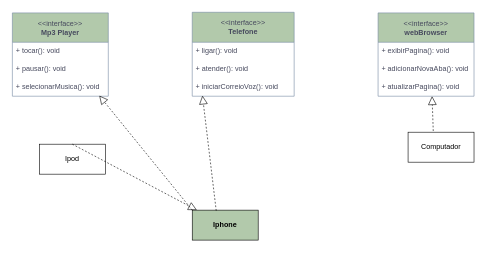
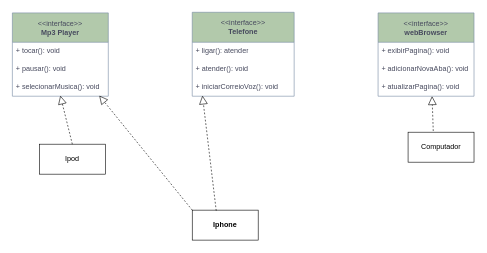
  <mxCell id="0" />
  <mxCell id="1" parent="0" />
  <mxCell id="2" value="&lt;span style=&quot;text-align: justify;&quot;&gt;&amp;lt;&amp;lt;interface&amp;gt;&amp;gt;&lt;br&gt;&lt;/span&gt;&lt;b&gt;Mp3 Player&lt;/b&gt;" style="swimlane;fontStyle=0;childLayout=stackLayout;horizontal=1;startSize=49;horizontalStack=0;resizeParent=1;resizeParentMax=0;resizeLast=0;collapsible=1;marginBottom=0;whiteSpace=wrap;html=1;labelBackgroundColor=none;fillColor=#B2C9AB;strokeColor=#788AA3;fontColor=#46495D;" vertex="1" parent="1"><mxGeometry y="21" width="160" height="139" as="geometry" x="20"><mxRectangle x="250" y="121" width="60" height="30" as="alternateBounds" /></mxGeometry></mxCell>
  <mxCell id="3" value="+ tocar(): void" style="text;strokeColor=none;fillColor=none;align=left;verticalAlign=middle;spacingLeft=4;spacingRight=4;overflow=hidden;points=[[0,0.5],[1,0.5]];portConstraint=eastwest;rotatable=0;whiteSpace=wrap;html=1;labelBackgroundColor=none;fontColor=#46495D;" vertex="1" parent="2"><mxGeometry y="49" width="160" height="30" as="geometry" /></mxCell>
  <mxCell id="4" value="+ pausar(): void" style="text;strokeColor=none;fillColor=none;align=left;verticalAlign=middle;spacingLeft=4;spacingRight=4;overflow=hidden;points=[[0,0.5],[1,0.5]];portConstraint=eastwest;rotatable=0;whiteSpace=wrap;html=1;labelBackgroundColor=none;fontColor=#46495D;" vertex="1" parent="2"><mxGeometry y="79" width="160" height="30" as="geometry" /></mxCell>
  <mxCell id="5" value="+ selecionarMusica(): void" style="text;strokeColor=none;fillColor=none;align=left;verticalAlign=middle;spacingLeft=4;spacingRight=4;overflow=hidden;points=[[0,0.5],[1,0.5]];portConstraint=eastwest;rotatable=0;whiteSpace=wrap;html=1;labelBackgroundColor=none;fontColor=#46495D;" vertex="1" parent="2"><mxGeometry y="109" width="160" height="30" as="geometry" /></mxCell>
  <mxCell id="6" value="&lt;p style=&quot;line-height: 50%;&quot;&gt;&lt;/p&gt;&lt;div style=&quot;text-align: justify;&quot;&gt;&lt;span style=&quot;background-color: initial;&quot;&gt;&amp;lt;&amp;lt;interface&amp;gt;&amp;gt;&lt;/span&gt;&lt;/div&gt;&lt;div style=&quot;&quot;&gt;&lt;b style=&quot;background-color: initial;&quot;&gt;Telefone&lt;/b&gt;&lt;/div&gt;&lt;p&gt;&lt;/p&gt;" style="swimlane;fontStyle=0;childLayout=stackLayout;horizontal=1;startSize=50;horizontalStack=0;resizeParent=1;resizeParentMax=0;resizeLast=0;collapsible=1;marginBottom=0;whiteSpace=wrap;html=1;align=center;labelBackgroundColor=none;fillColor=#B2C9AB;strokeColor=#788AA3;fontColor=#46495D;" vertex="1" parent="1"><mxGeometry x="320" y="20" width="170" height="140" as="geometry"><mxRectangle x="250" y="121" width="60" height="30" as="alternateBounds" /></mxGeometry></mxCell>
- <mxCell id="7" value="+ ligar(): void" style="text;strokeColor=none;fillColor=none;align=left;verticalAlign=middle;spacingLeft=4;spacingRight=4;overflow=hidden;points=[[0,0.5],[1,0.5]];portConstraint=eastwest;rotatable=0;whiteSpace=wrap;html=1;labelBackgroundColor=none;fontColor=#46495D;" vertex="1" parent="6"><mxGeometry y="50" width="170" height="30" as="geometry" /></mxCell>
+ <mxCell id="7" value="+ ligar(): atender" style="text;strokeColor=none;fillColor=none;align=left;verticalAlign=middle;spacingLeft=4;spacingRight=4;overflow=hidden;points=[[0,0.5],[1,0.5]];portConstraint=eastwest;rotatable=0;whiteSpace=wrap;html=1;labelBackgroundColor=none;fontColor=#46495D;" vertex="1" parent="6"><mxGeometry y="50" width="170" height="30" as="geometry" /></mxCell>
  <mxCell id="8" value="+ atender(): void" style="text;strokeColor=none;fillColor=none;align=left;verticalAlign=middle;spacingLeft=4;spacingRight=4;overflow=hidden;points=[[0,0.5],[1,0.5]];portConstraint=eastwest;rotatable=0;whiteSpace=wrap;html=1;labelBackgroundColor=none;fontColor=#46495D;" vertex="1" parent="6"><mxGeometry y="80" width="170" height="30" as="geometry" /></mxCell>
  <mxCell id="9" value="+ iniciarCorreioVoz(): void" style="text;strokeColor=none;fillColor=none;align=left;verticalAlign=middle;spacingLeft=4;spacingRight=4;overflow=hidden;points=[[0,0.5],[1,0.5]];portConstraint=eastwest;rotatable=0;whiteSpace=wrap;html=1;labelBackgroundColor=none;fontColor=#46495D;" vertex="1" parent="6"><mxGeometry y="110" width="170" height="30" as="geometry" /></mxCell>
  <mxCell id="10" value="&lt;span style=&quot;text-align: justify;&quot;&gt;&amp;lt;&amp;lt;interface&amp;gt;&amp;gt;&lt;br&gt;&lt;/span&gt;&lt;b&gt;webBrowser&lt;/b&gt;" style="swimlane;fontStyle=0;childLayout=stackLayout;horizontal=1;startSize=49;horizontalStack=0;resizeParent=1;resizeParentMax=0;resizeLast=0;collapsible=1;marginBottom=0;whiteSpace=wrap;html=1;labelBackgroundColor=none;fillColor=#B2C9AB;strokeColor=#788AA3;fontColor=#46495D;" vertex="1" parent="1"><mxGeometry x="630" y="21" width="160" height="139" as="geometry"><mxRectangle x="250" y="121" width="60" height="30" as="alternateBounds" /></mxGeometry></mxCell>
  <mxCell id="11" value="+ exibirPagina(): void" style="text;strokeColor=none;fillColor=none;align=left;verticalAlign=middle;spacingLeft=4;spacingRight=4;overflow=hidden;points=[[0,0.5],[1,0.5]];portConstraint=eastwest;rotatable=0;whiteSpace=wrap;html=1;labelBackgroundColor=none;fontColor=#46495D;" vertex="1" parent="10"><mxGeometry y="49" width="160" height="30" as="geometry" /></mxCell>
  <mxCell id="12" value="+ adicionarNovaAba(): void" style="text;strokeColor=none;fillColor=none;align=left;verticalAlign=middle;spacingLeft=4;spacingRight=4;overflow=hidden;points=[[0,0.5],[1,0.5]];portConstraint=eastwest;rotatable=0;whiteSpace=wrap;html=1;labelBackgroundColor=none;fontColor=#46495D;" vertex="1" parent="10"><mxGeometry y="79" width="160" height="30" as="geometry" /></mxCell>
  <mxCell id="13" value="+ atualizarPagina(): void" style="text;strokeColor=none;fillColor=none;align=left;verticalAlign=middle;spacingLeft=4;spacingRight=4;overflow=hidden;points=[[0,0.5],[1,0.5]];portConstraint=eastwest;rotatable=0;whiteSpace=wrap;html=1;labelBackgroundColor=none;fontColor=#46495D;" vertex="1" parent="10"><mxGeometry y="109" width="160" height="30" as="geometry" /></mxCell>
  <mxCell id="14" value="Ipod" style="html=1;whiteSpace=wrap;" vertex="1" parent="1"><mxGeometry x="65" y="240" width="110" height="50" as="geometry" /></mxCell>
- <mxCell id="15" value="" style="endArrow=block;dashed=1;endFill=0;endSize=12;html=1;rounded=0;exitX=0.5;exitY=0;exitDx=0;exitDy=0;" edge="1" parent="1" source="14" target="18"><mxGeometry width="160" relative="1" as="geometry"><mxPoint x="30" y="220" as="sourcePoint" /><mxPoint x="100" y="170" as="targetPoint" /></mxGeometry></mxCell>
+ <mxCell id="15" value="" style="endArrow=block;dashed=1;endFill=0;endSize=12;html=1;rounded=0;exitX=0.5;exitY=0;exitDx=0;exitDy=0;entryX=0.5;entryY=0.967;entryDx=0;entryDy=0;entryPerimeter=0;" edge="1" parent="1" source="14" target="5"><mxGeometry width="160" relative="1" as="geometry"><mxPoint x="30" y="220" as="sourcePoint" /><mxPoint x="100" y="170" as="targetPoint" /></mxGeometry></mxCell>
  <mxCell id="16" value="Computador" style="html=1;whiteSpace=wrap;" vertex="1" parent="1"><mxGeometry x="680" y="220" width="110" height="50" as="geometry" /></mxCell>
  <mxCell id="17" value="" style="endArrow=block;dashed=1;endFill=0;endSize=12;html=1;rounded=0;exitX=0.5;exitY=0;exitDx=0;exitDy=0;entryX=0.547;entryY=1.067;entryDx=0;entryDy=0;entryPerimeter=0;" edge="1" parent="1"><mxGeometry width="160" relative="1" as="geometry"><mxPoint x="722" y="218" as="sourcePoint" /><mxPoint x="720" y="160" as="targetPoint" /></mxGeometry></mxCell>
- <mxCell id="18" value="&lt;b&gt;Iphone&lt;/b&gt;" style="html=1;whiteSpace=wrap;fillColor=#b2c9ab;" vertex="1" parent="1"><mxGeometry x="320" y="350" width="110" height="50" as="geometry" /></mxCell>
+ <mxCell id="18" value="&lt;b&gt;Iphone&lt;/b&gt;" style="html=1;whiteSpace=wrap;" vertex="1" parent="1"><mxGeometry x="320" y="350" width="110" height="50" as="geometry" /></mxCell>
  <mxCell id="19" value="" style="endArrow=block;dashed=1;endFill=0;endSize=12;html=1;rounded=0;exitX=0;exitY=0;exitDx=0;exitDy=0;entryX=0.906;entryY=0.967;entryDx=0;entryDy=0;entryPerimeter=0;" edge="1" parent="1" source="18" target="5"><mxGeometry width="160" relative="1" as="geometry"><mxPoint x="350" y="330" as="sourcePoint" /><mxPoint x="510" y="330" as="targetPoint" /></mxGeometry></mxCell>
  <mxCell id="20" value="" style="endArrow=block;dashed=1;endFill=0;endSize=12;html=1;rounded=0;exitX=0;exitY=0;exitDx=0;exitDy=0;entryX=0.1;entryY=0.967;entryDx=0;entryDy=0;entryPerimeter=0;" edge="1" parent="1" target="9"><mxGeometry width="160" relative="1" as="geometry"><mxPoint x="360" y="351" as="sourcePoint" /><mxPoint x="205" y="160" as="targetPoint" /></mxGeometry></mxCell>
